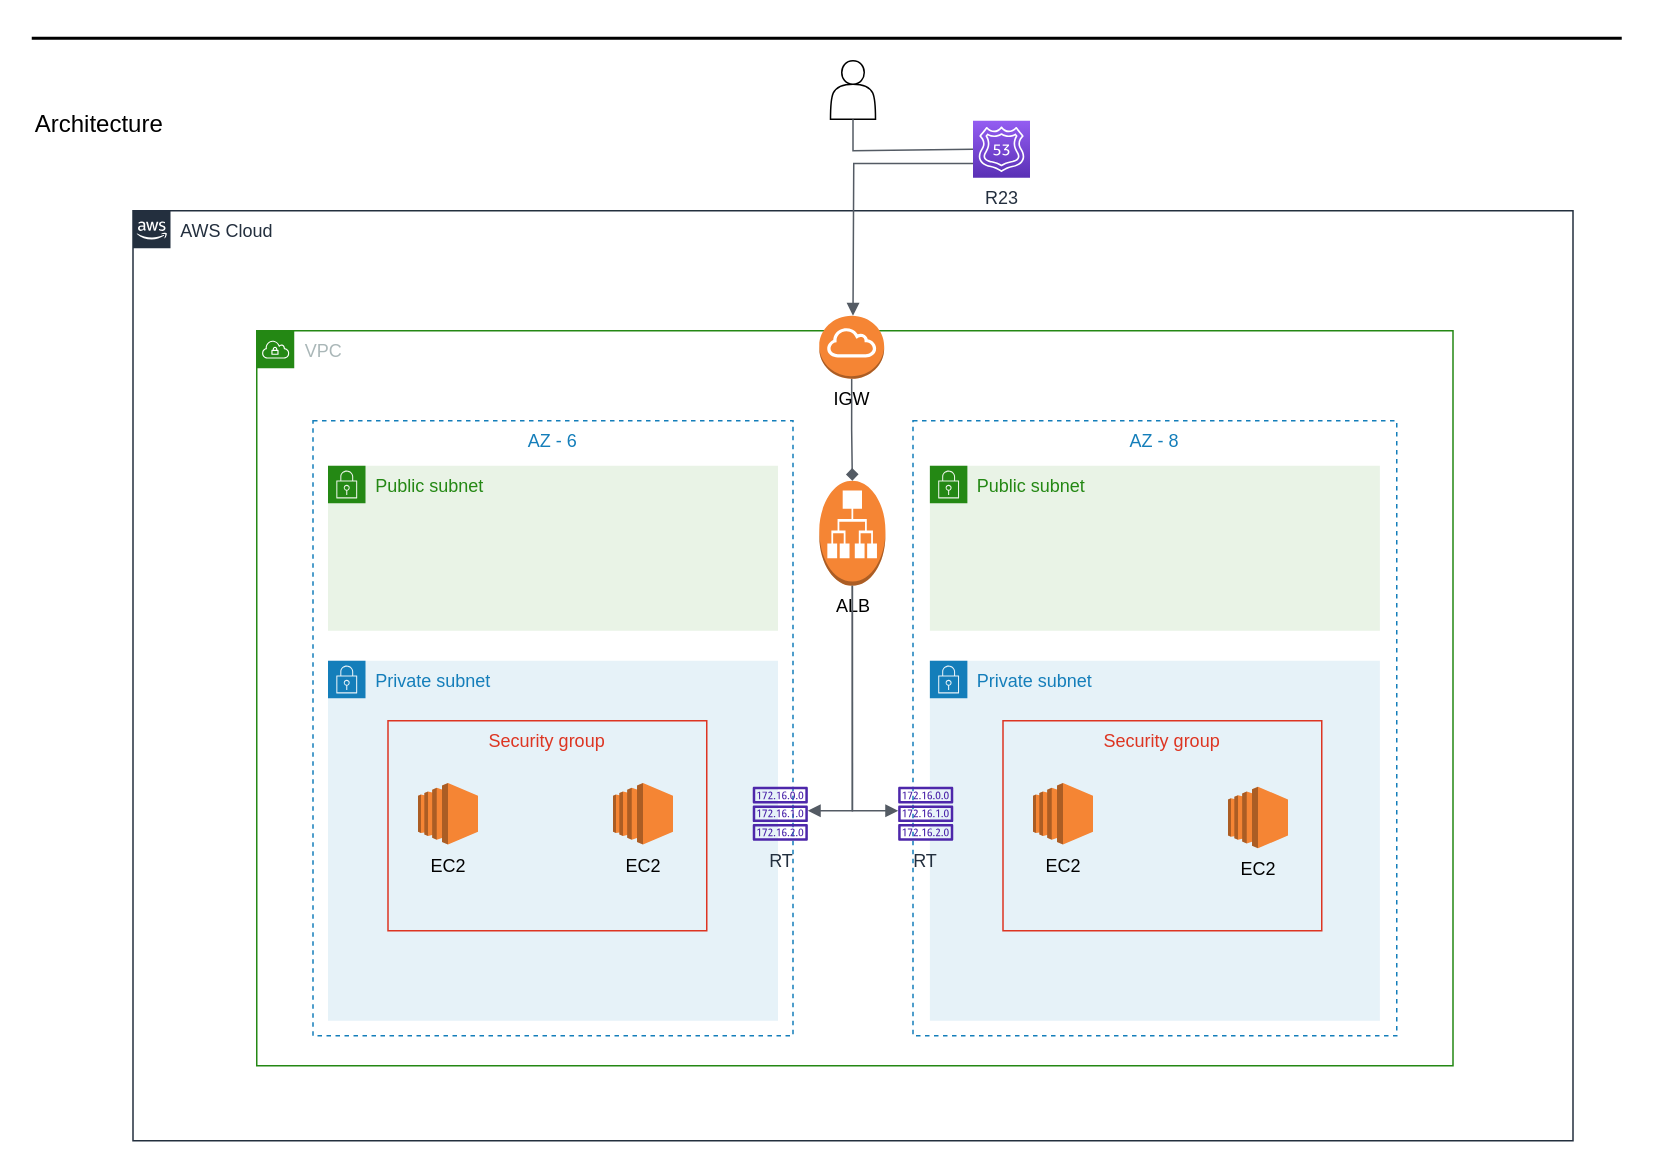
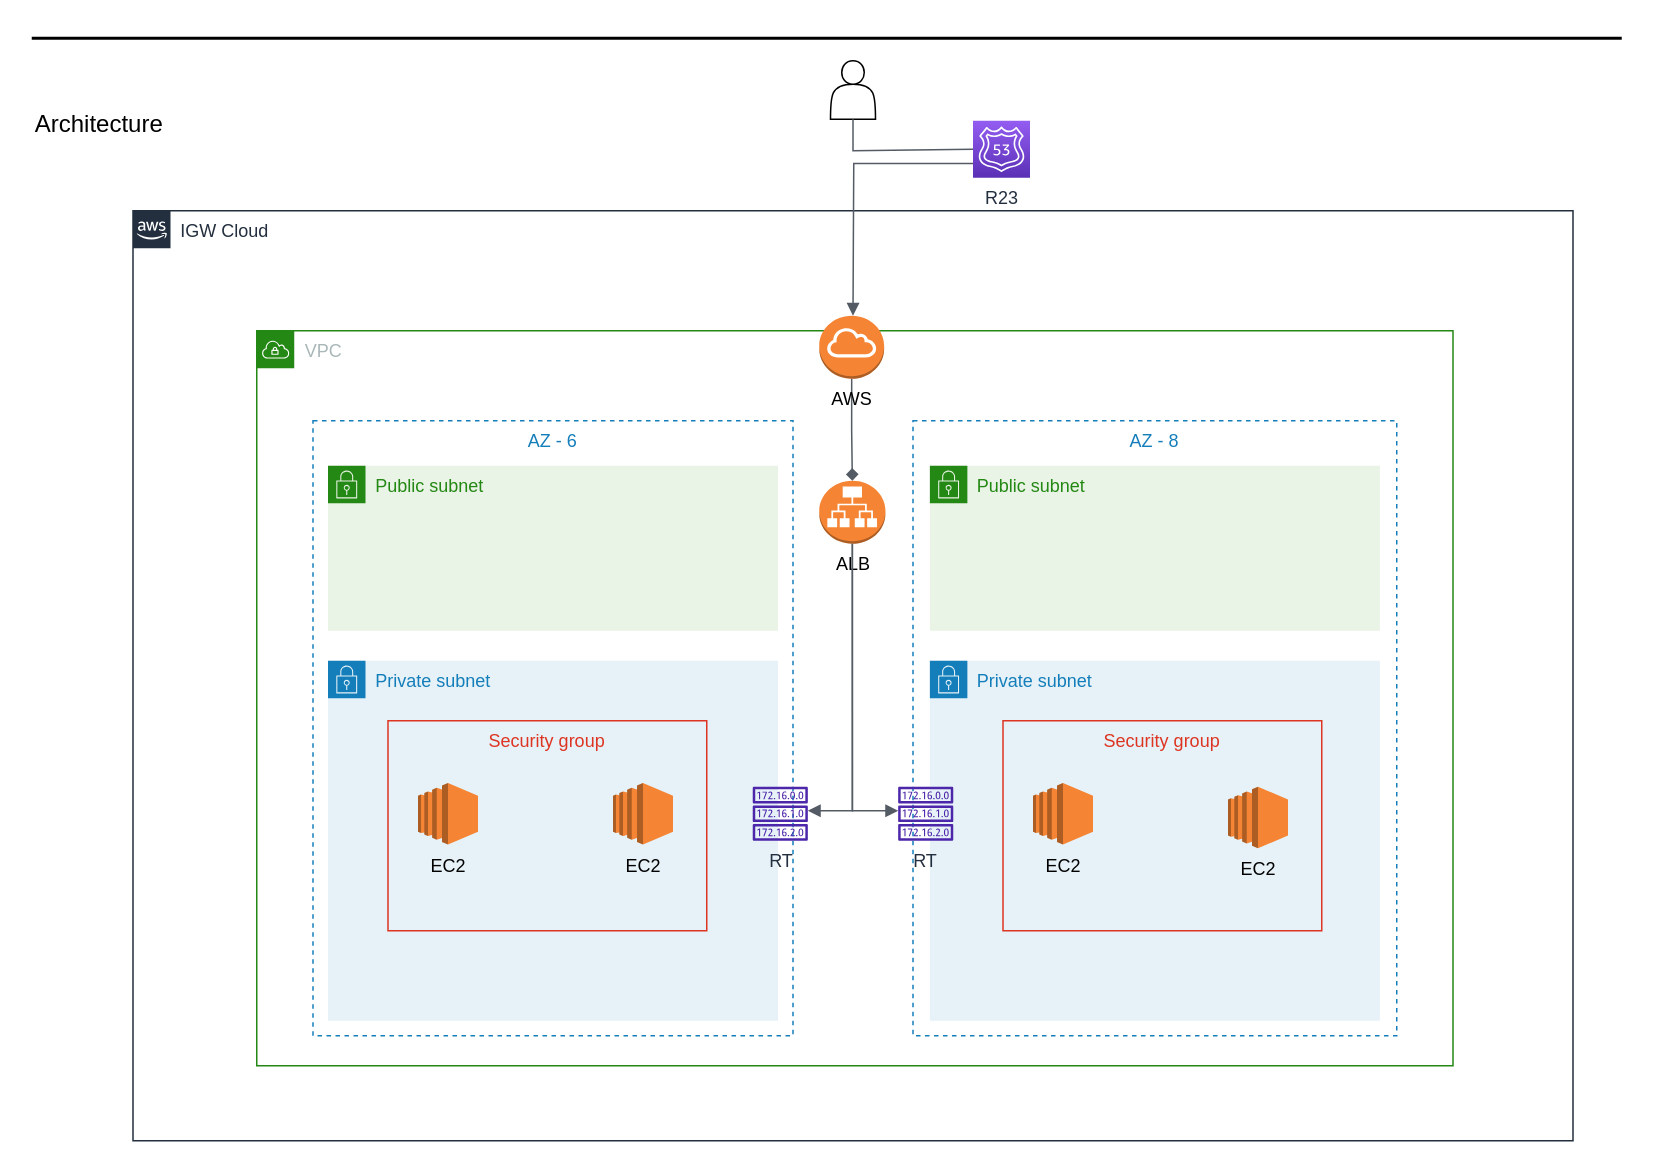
  <mxCell id="0" />
  <mxCell id="1" parent="0" />
  <mxCell id="2" value="Architecture" style="text;html=1;resizable=0;points=[];autosize=1;align=left;verticalAlign=top;spacingTop=-4;fontSize=16;" parent="1" vertex="1"><mxGeometry x="20.5" y="70" width="110" height="30" as="geometry" /></mxCell>
  <mxCell id="3" value="" style="line;strokeWidth=2;html=1;fontSize=14;" parent="1" vertex="1"><mxGeometry x="20.5" y="20" width="1060" height="10" as="geometry" /></mxCell>
  <mxCell id="4" value="" style="shape=actor;whiteSpace=wrap;html=1;" vertex="1" parent="1"><mxGeometry x="553" y="40" width="30" height="39" as="geometry" /></mxCell>
- <mxCell id="5" value="AWS Cloud" style="points=[[0,0],[0.25,0],[0.5,0],[0.75,0],[1,0],[1,0.25],[1,0.5],[1,0.75],[1,1],[0.75,1],[0.5,1],[0.25,1],[0,1],[0,0.75],[0,0.5],[0,0.25]];outlineConnect=0;gradientColor=none;html=1;whiteSpace=wrap;fontSize=12;fontStyle=0;container=1;pointerEvents=0;collapsible=0;recursiveResize=0;shape=mxgraph.aws4.group;grIcon=mxgraph.aws4.group_aws_cloud_alt;strokeColor=#232F3E;fillColor=none;verticalAlign=top;align=left;spacingLeft=30;fontColor=#232F3E;dashed=0;" vertex="1" parent="1"><mxGeometry x="88" y="140" width="960" height="620" as="geometry" /></mxCell>
+ <mxCell id="5" value="IGW Cloud" style="points=[[0,0],[0.25,0],[0.5,0],[0.75,0],[1,0],[1,0.25],[1,0.5],[1,0.75],[1,1],[0.75,1],[0.5,1],[0.25,1],[0,1],[0,0.75],[0,0.5],[0,0.25]];outlineConnect=0;gradientColor=none;html=1;whiteSpace=wrap;fontSize=12;fontStyle=0;container=1;pointerEvents=0;collapsible=0;recursiveResize=0;shape=mxgraph.aws4.group;grIcon=mxgraph.aws4.group_aws_cloud_alt;strokeColor=#232F3E;fillColor=none;verticalAlign=top;align=left;spacingLeft=30;fontColor=#232F3E;dashed=0;" vertex="1" parent="1"><mxGeometry x="88" y="140" width="960" height="620" as="geometry" /></mxCell>
  <mxCell id="6" value="VPC" style="points=[[0,0],[0.25,0],[0.5,0],[0.75,0],[1,0],[1,0.25],[1,0.5],[1,0.75],[1,1],[0.75,1],[0.5,1],[0.25,1],[0,1],[0,0.75],[0,0.5],[0,0.25]];outlineConnect=0;gradientColor=none;html=1;whiteSpace=wrap;fontSize=12;fontStyle=0;container=1;pointerEvents=0;collapsible=0;recursiveResize=0;shape=mxgraph.aws4.group;grIcon=mxgraph.aws4.group_vpc;strokeColor=#248814;fillColor=none;verticalAlign=top;align=left;spacingLeft=30;fontColor=#AAB7B8;dashed=0;" vertex="1" parent="5"><mxGeometry x="82.5" y="80" width="797.5" height="490" as="geometry" /></mxCell>
  <mxCell id="7" value="AZ - 8" style="fillColor=none;strokeColor=#147EBA;dashed=1;verticalAlign=top;fontStyle=0;fontColor=#147EBA;" vertex="1" parent="6"><mxGeometry x="437.5" y="60" width="322.5" height="410" as="geometry" /></mxCell>
  <mxCell id="8" value="Private subnet" style="points=[[0,0],[0.25,0],[0.5,0],[0.75,0],[1,0],[1,0.25],[1,0.5],[1,0.75],[1,1],[0.75,1],[0.5,1],[0.25,1],[0,1],[0,0.75],[0,0.5],[0,0.25]];outlineConnect=0;gradientColor=none;html=1;whiteSpace=wrap;fontSize=12;fontStyle=0;container=1;pointerEvents=0;collapsible=0;recursiveResize=0;shape=mxgraph.aws4.group;grIcon=mxgraph.aws4.group_security_group;grStroke=0;strokeColor=#147EBA;fillColor=#E6F2F8;verticalAlign=top;align=left;spacingLeft=30;fontColor=#147EBA;dashed=0;" vertex="1" parent="6"><mxGeometry x="448.75" y="220" width="300" height="240" as="geometry" /></mxCell>
  <mxCell id="9" value="Public subnet" style="points=[[0,0],[0.25,0],[0.5,0],[0.75,0],[1,0],[1,0.25],[1,0.5],[1,0.75],[1,1],[0.75,1],[0.5,1],[0.25,1],[0,1],[0,0.75],[0,0.5],[0,0.25]];outlineConnect=0;gradientColor=none;html=1;whiteSpace=wrap;fontSize=12;fontStyle=0;container=1;pointerEvents=0;collapsible=0;recursiveResize=0;shape=mxgraph.aws4.group;grIcon=mxgraph.aws4.group_security_group;grStroke=0;strokeColor=#248814;fillColor=#E9F3E6;verticalAlign=top;align=left;spacingLeft=30;fontColor=#248814;dashed=0;" vertex="1" parent="6"><mxGeometry x="448.75" y="90" width="300" height="110" as="geometry" /></mxCell>
- <mxCell id="10" value="ALB" style="outlineConnect=0;dashed=0;verticalLabelPosition=bottom;verticalAlign=top;align=center;html=1;shape=mxgraph.aws3.application_load_balancer;fillColor=#F58534;gradientColor=none;" vertex="1" parent="6"><mxGeometry x="375.01" y="100" width="44.12" height="70" as="geometry" /></mxCell>
+ <mxCell id="10" value="ALB" style="outlineConnect=0;dashed=0;verticalLabelPosition=bottom;verticalAlign=top;align=center;html=1;shape=mxgraph.aws3.application_load_balancer;fillColor=#F58534;gradientColor=none;" vertex="1" parent="6"><mxGeometry x="375.01" y="100" width="44.12" height="42" as="geometry" /></mxCell>
  <mxCell id="11" value="" style="edgeStyle=orthogonalEdgeStyle;html=1;endArrow=diamond;elbow=vertical;startArrow=none;endFill=1;strokeColor=#545B64;rounded=0;entryX=0.5;entryY=0;entryDx=0;entryDy=0;entryPerimeter=0;exitX=0.5;exitY=1;exitDx=0;exitDy=0;exitPerimeter=0;" edge="1" parent="6" source="14" target="10"><mxGeometry width="100" relative="1" as="geometry"><mxPoint x="287.5" y="130" as="sourcePoint" /><mxPoint x="387.5" y="130" as="targetPoint" /></mxGeometry></mxCell>
  <mxCell id="12" value="" style="edgeStyle=orthogonalEdgeStyle;html=1;endArrow=block;elbow=vertical;startArrow=none;endFill=1;strokeColor=#545B64;rounded=0;exitX=0.5;exitY=1;exitDx=0;exitDy=0;exitPerimeter=0;" edge="1" parent="6" source="10" target="13"><mxGeometry width="100" relative="1" as="geometry"><mxPoint x="287.5" y="130" as="sourcePoint" /><mxPoint x="387.5" y="130" as="targetPoint" /><Array as="points"><mxPoint x="397" y="320" /></Array></mxGeometry></mxCell>
  <mxCell id="13" value="RT" style="sketch=0;outlineConnect=0;fontColor=#232F3E;gradientColor=none;fillColor=#4D27AA;strokeColor=none;dashed=0;verticalLabelPosition=bottom;verticalAlign=top;align=center;html=1;fontSize=12;fontStyle=0;aspect=fixed;pointerEvents=1;shape=mxgraph.aws4.route_table;" vertex="1" parent="6"><mxGeometry x="427.5" y="304" width="36.95" height="36" as="geometry" /></mxCell>
- <mxCell id="14" value="IGW" style="outlineConnect=0;dashed=0;verticalLabelPosition=bottom;verticalAlign=top;align=center;html=1;shape=mxgraph.aws3.internet_gateway;fillColor=#F58534;gradientColor=none;" vertex="1" parent="6"><mxGeometry x="375.01" y="-10" width="43.25" height="42" as="geometry" /></mxCell>
+ <mxCell id="14" value="AWS" style="outlineConnect=0;dashed=0;verticalLabelPosition=bottom;verticalAlign=top;align=center;html=1;shape=mxgraph.aws3.internet_gateway;fillColor=#F58534;gradientColor=none;" vertex="1" parent="6"><mxGeometry x="375.01" y="-10" width="43.25" height="42" as="geometry" /></mxCell>
  <mxCell id="15" value="AZ - 6" style="fillColor=none;strokeColor=#147EBA;dashed=1;verticalAlign=top;fontStyle=0;fontColor=#147EBA;" vertex="1" parent="6"><mxGeometry x="37.5" y="60" width="320" height="410" as="geometry" /></mxCell>
  <mxCell id="16" value="Public subnet" style="points=[[0,0],[0.25,0],[0.5,0],[0.75,0],[1,0],[1,0.25],[1,0.5],[1,0.75],[1,1],[0.75,1],[0.5,1],[0.25,1],[0,1],[0,0.75],[0,0.5],[0,0.25]];outlineConnect=0;gradientColor=none;html=1;whiteSpace=wrap;fontSize=12;fontStyle=0;container=1;pointerEvents=0;collapsible=0;recursiveResize=0;shape=mxgraph.aws4.group;grIcon=mxgraph.aws4.group_security_group;grStroke=0;strokeColor=#248814;fillColor=#E9F3E6;verticalAlign=top;align=left;spacingLeft=30;fontColor=#248814;dashed=0;" vertex="1" parent="6"><mxGeometry x="47.5" y="90" width="300" height="110" as="geometry" /></mxCell>
  <mxCell id="17" value="Private subnet" style="points=[[0,0],[0.25,0],[0.5,0],[0.75,0],[1,0],[1,0.25],[1,0.5],[1,0.75],[1,1],[0.75,1],[0.5,1],[0.25,1],[0,1],[0,0.75],[0,0.5],[0,0.25]];outlineConnect=0;gradientColor=none;html=1;whiteSpace=wrap;fontSize=12;fontStyle=0;container=1;pointerEvents=0;collapsible=0;recursiveResize=0;shape=mxgraph.aws4.group;grIcon=mxgraph.aws4.group_security_group;grStroke=0;strokeColor=#147EBA;fillColor=#E6F2F8;verticalAlign=top;align=left;spacingLeft=30;fontColor=#147EBA;dashed=0;" vertex="1" parent="6"><mxGeometry x="47.5" y="220" width="300" height="240" as="geometry" /></mxCell>
  <mxCell id="18" value="EC2" style="outlineConnect=0;dashed=0;verticalLabelPosition=bottom;verticalAlign=top;align=center;html=1;shape=mxgraph.aws3.ec2;fillColor=#F58534;gradientColor=none;" vertex="1" parent="17"><mxGeometry x="60" y="81.5" width="40" height="41" as="geometry" /></mxCell>
  <mxCell id="19" value="RT" style="sketch=0;outlineConnect=0;fontColor=#232F3E;gradientColor=none;fillColor=#4D27AA;strokeColor=none;dashed=0;verticalLabelPosition=bottom;verticalAlign=top;align=center;html=1;fontSize=12;fontStyle=0;aspect=fixed;pointerEvents=1;shape=mxgraph.aws4.route_table;" vertex="1" parent="6"><mxGeometry x="330.55" y="304" width="36.95" height="36" as="geometry" /></mxCell>
  <mxCell id="20" value="" style="edgeStyle=orthogonalEdgeStyle;html=1;endArrow=block;elbow=vertical;startArrow=none;endFill=1;strokeColor=#545B64;rounded=0;exitX=0.5;exitY=1;exitDx=0;exitDy=0;exitPerimeter=0;" edge="1" parent="6" source="10" target="19"><mxGeometry width="100" relative="1" as="geometry"><mxPoint x="287.5" y="160" as="sourcePoint" /><mxPoint x="387.5" y="160" as="targetPoint" /><Array as="points"><mxPoint x="397" y="320" /></Array></mxGeometry></mxCell>
  <mxCell id="21" value="EC2" style="outlineConnect=0;dashed=0;verticalLabelPosition=bottom;verticalAlign=top;align=center;html=1;shape=mxgraph.aws3.ec2;fillColor=#F58534;gradientColor=none;" vertex="1" parent="6"><mxGeometry x="237.5" y="301.5" width="40" height="41" as="geometry" /></mxCell>
  <mxCell id="22" value="EC2" style="outlineConnect=0;dashed=0;verticalLabelPosition=bottom;verticalAlign=top;align=center;html=1;shape=mxgraph.aws3.ec2;fillColor=#F58534;gradientColor=none;" vertex="1" parent="6"><mxGeometry x="517.5" y="301.5" width="40" height="41" as="geometry" /></mxCell>
  <mxCell id="23" value="EC2" style="outlineConnect=0;dashed=0;verticalLabelPosition=bottom;verticalAlign=top;align=center;html=1;shape=mxgraph.aws3.ec2;fillColor=#F58534;gradientColor=none;" vertex="1" parent="6"><mxGeometry x="647.5" y="304" width="40" height="41" as="geometry" /></mxCell>
  <mxCell id="24" value="Security group" style="fillColor=none;strokeColor=#DD3522;verticalAlign=top;fontStyle=0;fontColor=#DD3522;" vertex="1" parent="6"><mxGeometry x="87.5" y="260" width="212.5" height="140" as="geometry" /></mxCell>
  <mxCell id="25" value="Security group" style="fillColor=none;strokeColor=#DD3522;verticalAlign=top;fontStyle=0;fontColor=#DD3522;" vertex="1" parent="6"><mxGeometry x="497.5" y="260" width="212.5" height="140" as="geometry" /></mxCell>
  <mxCell id="26" value="" style="edgeStyle=orthogonalEdgeStyle;html=1;endArrow=block;elbow=vertical;startArrow=none;endFill=1;strokeColor=#545B64;rounded=0;exitX=0;exitY=0.75;exitDx=0;exitDy=0;exitPerimeter=0;" edge="1" parent="1" source="28"><mxGeometry width="100" relative="1" as="geometry"><mxPoint x="458" y="340" as="sourcePoint" /><mxPoint x="568" y="210" as="targetPoint" /></mxGeometry></mxCell>
  <mxCell id="27" value="" style="edgeStyle=orthogonalEdgeStyle;html=1;endArrow=none;elbow=vertical;startArrow=none;endFill=1;strokeColor=#545B64;rounded=0;exitX=0.5;exitY=1;exitDx=0;exitDy=0;entryX=0;entryY=0.5;entryDx=0;entryDy=0;entryPerimeter=0;" edge="1" parent="1" source="4" target="28"><mxGeometry width="100" relative="1" as="geometry"><mxPoint x="568" y="100" as="sourcePoint" /><mxPoint x="568" y="205" as="targetPoint" /><Array as="points"><mxPoint x="568" y="100" /></Array></mxGeometry></mxCell>
  <mxCell id="28" value="R23" style="sketch=0;points=[[0,0,0],[0.25,0,0],[0.5,0,0],[0.75,0,0],[1,0,0],[0,1,0],[0.25,1,0],[0.5,1,0],[0.75,1,0],[1,1,0],[0,0.25,0],[0,0.5,0],[0,0.75,0],[1,0.25,0],[1,0.5,0],[1,0.75,0]];outlineConnect=0;fontColor=#232F3E;gradientColor=#945DF2;gradientDirection=north;fillColor=#5A30B5;strokeColor=#ffffff;dashed=0;verticalLabelPosition=bottom;verticalAlign=top;align=center;html=1;fontSize=12;fontStyle=0;aspect=fixed;shape=mxgraph.aws4.resourceIcon;resIcon=mxgraph.aws4.route_53;" vertex="1" parent="1"><mxGeometry x="648" y="80" width="38" height="38" as="geometry" /></mxCell>
